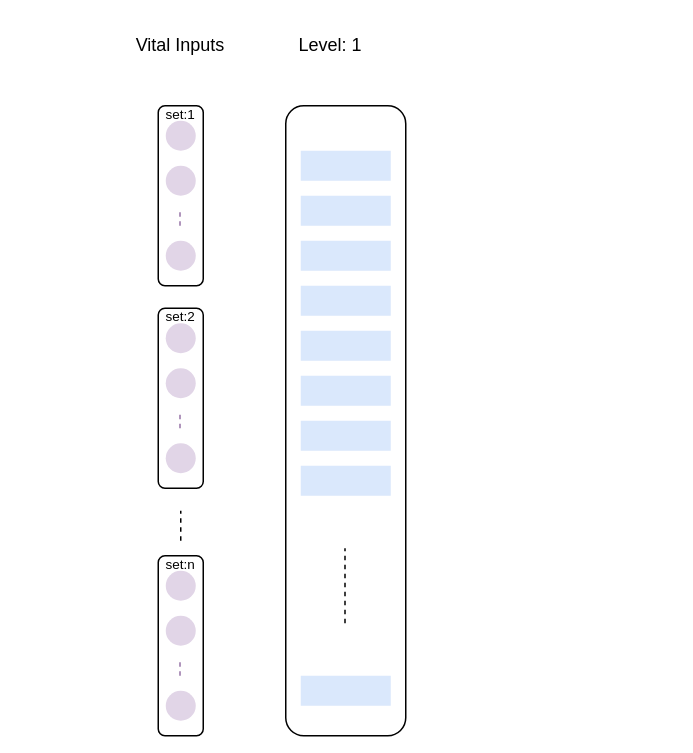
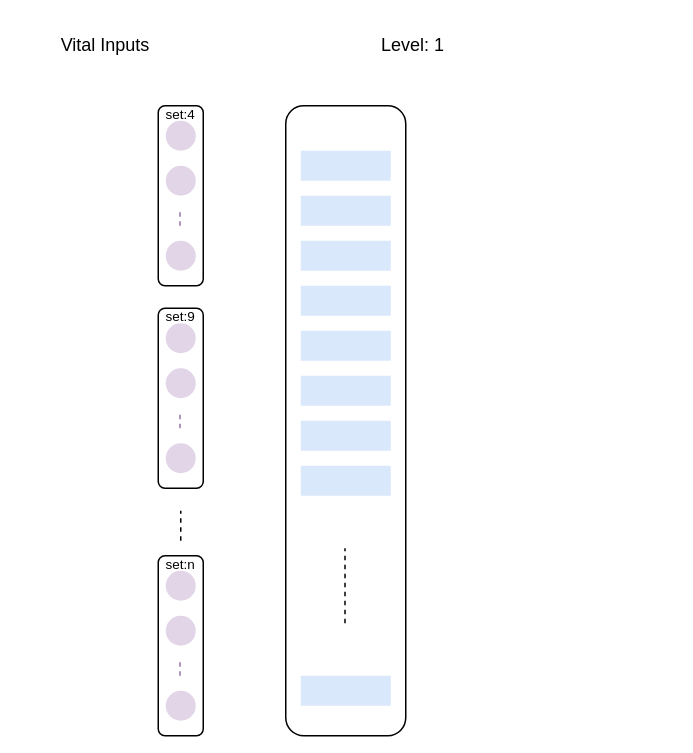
  <mxCell id="0" />
  <mxCell id="1" parent="0" />
  <mxCell id="2" value="" style="group" vertex="1" connectable="0" parent="1"><mxGeometry x="60" y="80" width="120" height="100" as="geometry" /></mxCell>
  <mxCell id="3" value="" style="rounded=1;whiteSpace=wrap;html=1;rotation=90;" vertex="1" parent="2"><mxGeometry y="35" width="120" height="30" as="geometry" /></mxCell>
  <mxCell id="4" value="" style="ellipse;whiteSpace=wrap;html=1;aspect=fixed;fillColor=#e1d5e7;strokeColor=none;" vertex="1" parent="2"><mxGeometry x="50" width="20" height="20" as="geometry" /></mxCell>
  <mxCell id="5" value="" style="ellipse;whiteSpace=wrap;html=1;aspect=fixed;direction=south;fillColor=#e1d5e7;strokeColor=none;" vertex="1" parent="2"><mxGeometry x="50" y="30" width="20" height="20" as="geometry" /></mxCell>
  <mxCell id="6" value="" style="ellipse;whiteSpace=wrap;html=1;aspect=fixed;fillColor=#e1d5e7;strokeColor=none;" vertex="1" parent="2"><mxGeometry x="50" y="80" width="20" height="20" as="geometry" /></mxCell>
  <mxCell id="7" value="" style="endArrow=none;dashed=1;html=1;fillColor=#e1d5e7;strokeColor=#9673a6;" edge="1" parent="2"><mxGeometry width="50" height="50" relative="1" as="geometry"><mxPoint x="59.5" y="70" as="sourcePoint" /><mxPoint x="59.5" y="60" as="targetPoint" /></mxGeometry></mxCell>
  <mxCell id="8" value="" style="group" vertex="1" connectable="0" parent="1"><mxGeometry x="60" y="215" width="120" height="100" as="geometry" /></mxCell>
  <mxCell id="9" value="" style="rounded=1;whiteSpace=wrap;html=1;rotation=90;" vertex="1" parent="8"><mxGeometry y="35" width="120" height="30" as="geometry" /></mxCell>
  <mxCell id="10" value="" style="ellipse;whiteSpace=wrap;html=1;aspect=fixed;fillColor=#e1d5e7;strokeColor=none;" vertex="1" parent="8"><mxGeometry x="50" width="20" height="20" as="geometry" /></mxCell>
  <mxCell id="11" value="" style="ellipse;whiteSpace=wrap;html=1;aspect=fixed;direction=south;fillColor=#e1d5e7;strokeColor=none;" vertex="1" parent="8"><mxGeometry x="50" y="30" width="20" height="20" as="geometry" /></mxCell>
  <mxCell id="12" value="" style="ellipse;whiteSpace=wrap;html=1;aspect=fixed;fillColor=#e1d5e7;strokeColor=none;" vertex="1" parent="8"><mxGeometry x="50" y="80" width="20" height="20" as="geometry" /></mxCell>
  <mxCell id="13" value="" style="endArrow=none;dashed=1;html=1;fillColor=#e1d5e7;strokeColor=#9673a6;" edge="1" parent="8"><mxGeometry width="50" height="50" relative="1" as="geometry"><mxPoint x="59.5" y="70" as="sourcePoint" /><mxPoint x="59.5" y="60" as="targetPoint" /></mxGeometry></mxCell>
  <mxCell id="14" value="" style="group" vertex="1" connectable="0" parent="1"><mxGeometry x="60" y="380" width="120" height="100" as="geometry" /></mxCell>
  <mxCell id="15" value="" style="rounded=1;whiteSpace=wrap;html=1;rotation=90;" vertex="1" parent="14"><mxGeometry y="35" width="120" height="30" as="geometry" /></mxCell>
  <mxCell id="16" value="" style="ellipse;whiteSpace=wrap;html=1;aspect=fixed;fillColor=#e1d5e7;strokeColor=none;" vertex="1" parent="14"><mxGeometry x="50" width="20" height="20" as="geometry" /></mxCell>
  <mxCell id="17" value="" style="ellipse;whiteSpace=wrap;html=1;aspect=fixed;direction=south;fillColor=#e1d5e7;strokeColor=none;" vertex="1" parent="14"><mxGeometry x="50" y="30" width="20" height="20" as="geometry" /></mxCell>
  <mxCell id="18" value="" style="ellipse;whiteSpace=wrap;html=1;aspect=fixed;fillColor=#e1d5e7;strokeColor=none;" vertex="1" parent="14"><mxGeometry x="50" y="80" width="20" height="20" as="geometry" /></mxCell>
  <mxCell id="19" value="" style="endArrow=none;dashed=1;html=1;fillColor=#e1d5e7;strokeColor=#9673a6;" edge="1" parent="14"><mxGeometry width="50" height="50" relative="1" as="geometry"><mxPoint x="59.5" y="70" as="sourcePoint" /><mxPoint x="59.5" y="60" as="targetPoint" /></mxGeometry></mxCell>
  <mxCell id="20" value="&lt;font style=&quot;font-size: 9px&quot;&gt;set:n&lt;/font&gt;" style="text;html=1;strokeColor=none;fillColor=none;align=center;verticalAlign=middle;whiteSpace=wrap;rounded=0;" vertex="1" parent="14"><mxGeometry x="55" y="-10" width="10" height="10" as="geometry" /></mxCell>
  <mxCell id="21" value="" style="endArrow=none;dashed=1;html=1;" edge="1" parent="1"><mxGeometry width="50" height="50" relative="1" as="geometry"><mxPoint x="120" y="360" as="sourcePoint" /><mxPoint x="120" y="340" as="targetPoint" /></mxGeometry></mxCell>
- <mxCell id="22" value="Vital Inputs" style="text;html=1;strokeColor=none;fillColor=none;align=center;verticalAlign=middle;whiteSpace=wrap;rounded=0;" vertex="1" parent="1"><mxGeometry x="85" y="20" width="70" height="20" as="geometry" /></mxCell>
- <mxCell id="23" value="&lt;font style=&quot;font-size: 9px&quot;&gt;set:1&lt;/font&gt;" style="text;html=1;strokeColor=none;fillColor=none;align=center;verticalAlign=middle;whiteSpace=wrap;rounded=0;" vertex="1" parent="1"><mxGeometry x="115" y="70" width="10" height="10" as="geometry" /></mxCell>
- <mxCell id="24" value="&lt;font style=&quot;font-size: 9px&quot;&gt;set:2&lt;/font&gt;" style="text;html=1;strokeColor=none;fillColor=none;align=center;verticalAlign=middle;whiteSpace=wrap;rounded=0;" vertex="1" parent="1"><mxGeometry x="115" y="205" width="10" height="10" as="geometry" /></mxCell>
- <mxCell id="25" value="Level: 1" style="text;html=1;strokeColor=none;fillColor=none;align=center;verticalAlign=middle;whiteSpace=wrap;rounded=0;" vertex="1" parent="1"><mxGeometry x="185" y="20" width="70" height="20" as="geometry" /></mxCell>
+ <mxCell id="22" value="Vital Inputs" style="text;html=1;strokeColor=none;fillColor=none;align=center;verticalAlign=middle;whiteSpace=wrap;rounded=0;" vertex="1" parent="1"><mxGeometry x="35" y="20" width="70" height="20" as="geometry" /></mxCell>
+ <mxCell id="23" value="&lt;font style=&quot;font-size: 9px&quot;&gt;set:4&lt;/font&gt;" style="text;html=1;strokeColor=none;fillColor=none;align=center;verticalAlign=middle;whiteSpace=wrap;rounded=0;" vertex="1" parent="1"><mxGeometry x="115" y="70" width="10" height="10" as="geometry" /></mxCell>
+ <mxCell id="24" value="&lt;font style=&quot;font-size: 9px&quot;&gt;set:9&lt;/font&gt;" style="text;html=1;strokeColor=none;fillColor=none;align=center;verticalAlign=middle;whiteSpace=wrap;rounded=0;" vertex="1" parent="1"><mxGeometry x="115" y="205" width="10" height="10" as="geometry" /></mxCell>
+ <mxCell id="25" value="Level: 1" style="text;html=1;strokeColor=none;fillColor=none;align=center;verticalAlign=middle;whiteSpace=wrap;rounded=0;" vertex="1" parent="1"><mxGeometry x="240" y="20" width="70" height="20" as="geometry" /></mxCell>
  <mxCell id="26" value="" style="group" vertex="1" connectable="0" parent="1"><mxGeometry x="20" y="100" width="420" height="370" as="geometry" /></mxCell>
  <mxCell id="27" value="" style="rounded=1;whiteSpace=wrap;html=1;rotation=-90;" vertex="1" parent="26"><mxGeometry y="140" width="420" height="80" as="geometry" /></mxCell>
  <mxCell id="28" value="" style="rounded=0;whiteSpace=wrap;html=1;fillColor=#dae8fc;strokeColor=none;" vertex="1" parent="26"><mxGeometry x="180" width="60" height="20" as="geometry" /></mxCell>
  <mxCell id="29" value="" style="rounded=0;whiteSpace=wrap;html=1;fillColor=#dae8fc;strokeColor=none;" vertex="1" parent="26"><mxGeometry x="180" y="30" width="60" height="20" as="geometry" /></mxCell>
  <mxCell id="30" value="" style="rounded=0;whiteSpace=wrap;html=1;fillColor=#dae8fc;strokeColor=none;" vertex="1" parent="26"><mxGeometry x="180" y="60" width="60" height="20" as="geometry" /></mxCell>
  <mxCell id="31" value="" style="rounded=0;whiteSpace=wrap;html=1;fillColor=#dae8fc;strokeColor=none;" vertex="1" parent="26"><mxGeometry x="180" y="90" width="60" height="20" as="geometry" /></mxCell>
  <mxCell id="32" value="" style="rounded=0;whiteSpace=wrap;html=1;fillColor=#dae8fc;strokeColor=none;" vertex="1" parent="26"><mxGeometry x="180" y="120" width="60" height="20" as="geometry" /></mxCell>
  <mxCell id="33" value="" style="rounded=0;whiteSpace=wrap;html=1;fillColor=#dae8fc;strokeColor=none;" vertex="1" parent="26"><mxGeometry x="180" y="150" width="60" height="20" as="geometry" /></mxCell>
  <mxCell id="34" value="" style="rounded=0;whiteSpace=wrap;html=1;fillColor=#dae8fc;strokeColor=none;" vertex="1" parent="26"><mxGeometry x="180" y="180" width="60" height="20" as="geometry" /></mxCell>
  <mxCell id="35" value="" style="rounded=0;whiteSpace=wrap;html=1;fillColor=#dae8fc;strokeColor=none;" vertex="1" parent="26"><mxGeometry x="180" y="210" width="60" height="20" as="geometry" /></mxCell>
  <mxCell id="36" value="" style="rounded=0;whiteSpace=wrap;html=1;fillColor=#dae8fc;strokeColor=none;" vertex="1" parent="26"><mxGeometry x="180" y="350" width="60" height="20" as="geometry" /></mxCell>
  <mxCell id="37" value="" style="endArrow=none;dashed=1;html=1;" edge="1" parent="26"><mxGeometry width="50" height="50" relative="1" as="geometry"><mxPoint x="209.5" y="315" as="sourcePoint" /><mxPoint x="209.5" y="265" as="targetPoint" /></mxGeometry></mxCell>
